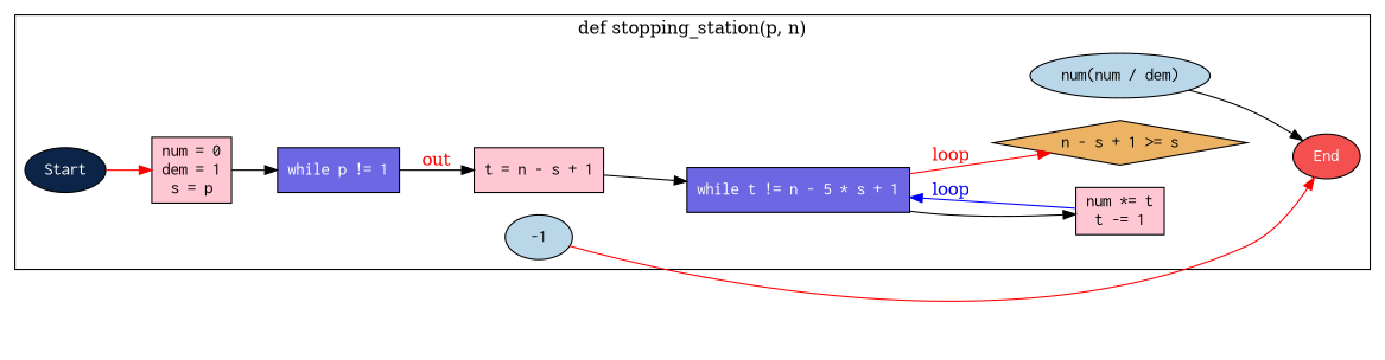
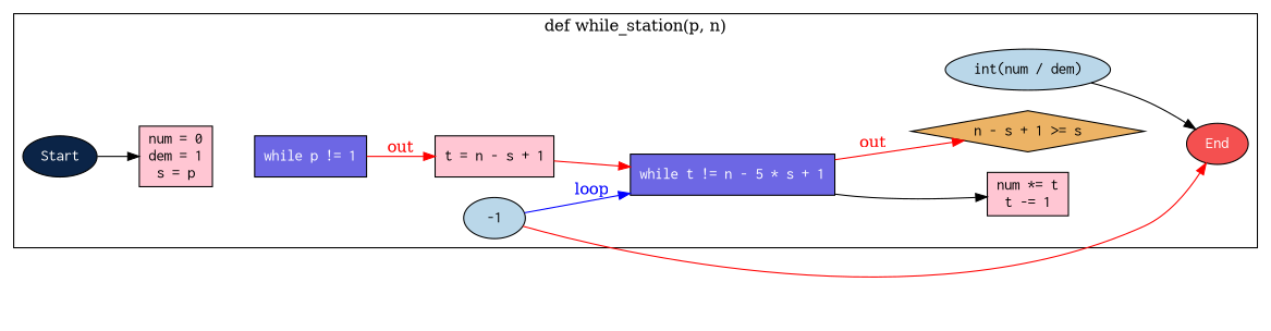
  digraph {
    bgcolor=white
    rankdir=LR
    node [fillcolor="#FFC6D3" fontcolor=black fontname=courier shape=rect style=filled type=STATEMENT]
    edge [source="@current_to_next"]
    n1 [fillcolor="#ECB365" label="n - s + 1 >= s" shape=diamond type=CONDITIONS]
-   n2 [fillcolor="#BAD7E9" label="num(num / dem)" shape=ellipse type=RETURN]
+   n2 [fillcolor="#BAD7E9" label="int(num / dem)" shape=ellipse type=RETURN]
    n3 [fillcolor="#0B2447" fontcolor=white label=Start shape=ellipse type=START]
    n4 [label="num = 0\ndem = 1\ns = p\n"]
    n5 [fillcolor="#6D67E4" fontcolor=white label="while p != 1" type=LOOP]
    n6 [label="t = n - s + 1\n"]
    n7 [fillcolor="#6D67E4" fontcolor=white label="while t != n - 5 * s + 1" type=LOOP]
    n8 [label="num *= t\nt -= 1\n"]
    n9 [fillcolor="#BAD7E9" label=-1 shape=ellipse type=RETURN]
    n10 [fillcolor="#F45050" fontcolor=white label=End shape=ellipse type=END]
    subgraph cluster_1 {
-     label="def stopping_station(p, n)"
+     label="def while_station(p, n)"
      source="@condition_and_return"
      n3
      n4
      n5
      n6
      n7
      n8
      n9
      n10
      subgraph sub_2 {
        label="def stopping_station(p, n)"
        rank=same
        source="@condition_and_return"
        n1
        n2
      }
    }
    n2 -> n10 [source="@return_to_end"]
-   n3 -> n4 [color=red]
-   n4 -> n5
-   n5 -> n6 [color=black fontcolor=red label=out source="@loop_to_next_sibling"]
-   n6 -> n7
-   n7 -> n1 [color=red fontcolor=red label=loop source="@loop_to_next_sibling"]
+   n3 -> n4
+   n5 -> n6 [color=red fontcolor=red label=out source="@loop_to_next_sibling"]
+   n6 -> n7 [color=red]
+   n7 -> n1 [color=red fontcolor=red label=out source="@loop_to_next_sibling"]
    n7 -> n8 [source="@loop_to_next"]
-   n8 -> n7 [color=blue fontcolor=blue label=loop source="@last_to_loop"]
+   n9 -> n7 [color=blue fontcolor=blue label=loop source="@last_to_loop"]
    n9 -> n10 [color=red source="@return_to_end"]
  }
